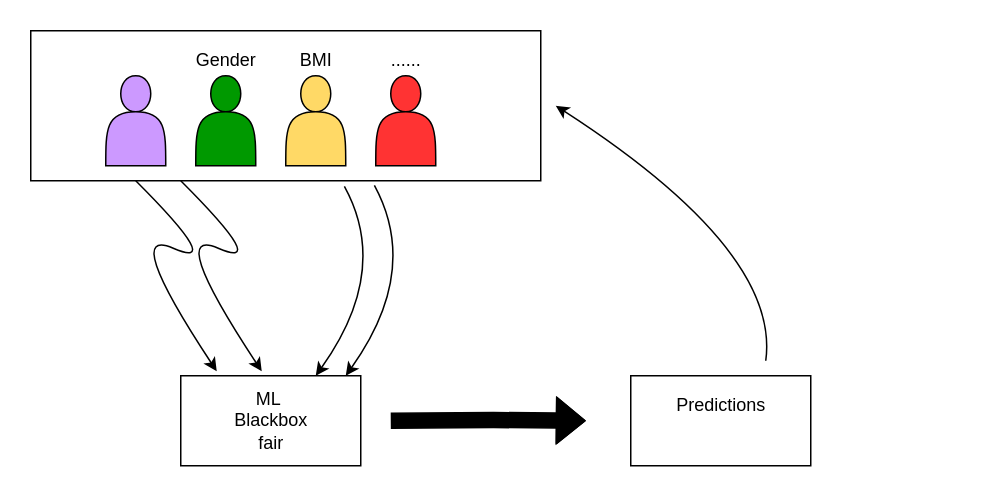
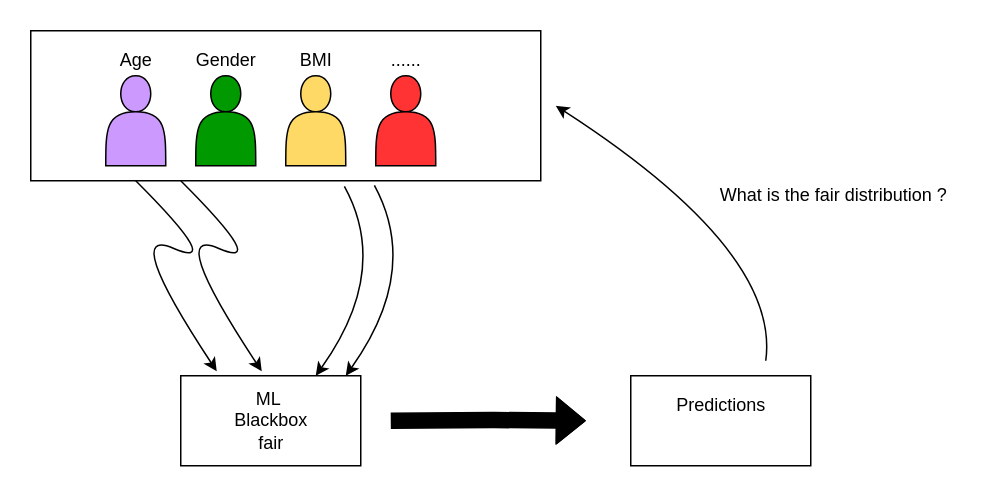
  <mxCell id="0" />
  <mxCell id="1" parent="0" />
  <mxCell id="2" value="" style="rounded=0;whiteSpace=wrap;html=1;" vertex="1" parent="1"><mxGeometry x="20" y="20" width="340" height="100" as="geometry" /></mxCell>
  <mxCell id="3" value="" style="rounded=0;whiteSpace=wrap;html=1;" vertex="1" parent="1"><mxGeometry x="120" y="250" width="120" height="60" as="geometry" /></mxCell>
  <mxCell id="4" value="" style="rounded=0;whiteSpace=wrap;html=1;" vertex="1" parent="1"><mxGeometry x="420" y="250" width="120" height="60" as="geometry" /></mxCell>
  <mxCell id="5" value="" style="curved=1;endArrow=classic;html=1;rounded=0;entryX=0.2;entryY=-0.05;entryDx=0;entryDy=0;entryPerimeter=0;" edge="1" parent="1" target="3"><mxGeometry width="50" height="50" relative="1" as="geometry"><mxPoint x="90" y="120" as="sourcePoint" /><mxPoint x="140" y="240" as="targetPoint" /><Array as="points"><mxPoint x="150" y="180" /><mxPoint x="80" y="150" /></Array></mxGeometry></mxCell>
  <mxCell id="6" value="" style="curved=1;endArrow=classic;html=1;rounded=0;entryX=0.2;entryY=-0.05;entryDx=0;entryDy=0;entryPerimeter=0;" edge="1" parent="1"><mxGeometry width="50" height="50" relative="1" as="geometry"><mxPoint x="120" y="120" as="sourcePoint" /><mxPoint x="174" y="247" as="targetPoint" /><Array as="points"><mxPoint x="180" y="180" /><mxPoint x="110" y="150" /></Array></mxGeometry></mxCell>
  <mxCell id="7" value="" style="curved=1;endArrow=classic;html=1;rounded=0;entryX=0.75;entryY=0;entryDx=0;entryDy=0;exitX=0.615;exitY=1.038;exitDx=0;exitDy=0;exitPerimeter=0;" edge="1" parent="1" source="2" target="3"><mxGeometry width="50" height="50" relative="1" as="geometry"><mxPoint x="270" y="150" as="sourcePoint" /><mxPoint x="324" y="277" as="targetPoint" /><Array as="points"><mxPoint x="260" y="180" /></Array></mxGeometry></mxCell>
  <mxCell id="8" value="" style="curved=1;endArrow=classic;html=1;rounded=0;entryX=0.75;entryY=0;entryDx=0;entryDy=0;exitX=0.615;exitY=1.038;exitDx=0;exitDy=0;exitPerimeter=0;" edge="1" parent="1"><mxGeometry width="50" height="50" relative="1" as="geometry"><mxPoint x="249.1" y="123.04" as="sourcePoint" /><mxPoint x="230" y="250" as="targetPoint" /><Array as="points"><mxPoint x="280" y="180" /></Array></mxGeometry></mxCell>
  <mxCell id="9" value="ML&amp;nbsp;&lt;br&gt;Blackbox&lt;br&gt;fair" style="text;html=1;resizable=0;autosize=1;align=center;verticalAlign=middle;points=[];fillColor=none;strokeColor=none;rounded=0;" vertex="1" parent="1"><mxGeometry x="150" y="255" width="60" height="50" as="geometry" /></mxCell>
  <mxCell id="10" value="Predictions" style="text;html=1;resizable=0;autosize=1;align=center;verticalAlign=middle;points=[];fillColor=none;strokeColor=none;rounded=0;" vertex="1" parent="1"><mxGeometry x="445" y="260" width="70" height="20" as="geometry" /></mxCell>
  <mxCell id="11" value="" style="shape=flexArrow;endArrow=classic;html=1;rounded=0;fillColor=#000000;" edge="1" parent="1"><mxGeometry width="50" height="50" relative="1" as="geometry"><mxPoint x="260" y="280" as="sourcePoint" /><mxPoint x="390" y="280" as="targetPoint" /><Array as="points"><mxPoint x="328.5" y="279.5" /></Array></mxGeometry></mxCell>
  <mxCell id="12" value="" style="shape=actor;whiteSpace=wrap;html=1;fillColor=#CC99FF;" vertex="1" parent="1"><mxGeometry x="70" y="50" width="40" height="60" as="geometry" /></mxCell>
  <mxCell id="13" value="" style="shape=actor;whiteSpace=wrap;html=1;fillColor=#009900;" vertex="1" parent="1"><mxGeometry x="130" y="50" width="40" height="60" as="geometry" /></mxCell>
  <mxCell id="14" value="" style="shape=actor;whiteSpace=wrap;html=1;fillColor=#FFD966;" vertex="1" parent="1"><mxGeometry x="190" y="50" width="40" height="60" as="geometry" /></mxCell>
  <mxCell id="15" value="" style="shape=actor;whiteSpace=wrap;html=1;fillColor=#FF3333;" vertex="1" parent="1"><mxGeometry x="250" y="50" width="40" height="60" as="geometry" /></mxCell>
  <mxCell id="16" value="" style="curved=1;endArrow=classic;html=1;rounded=0;" edge="1" parent="1"><mxGeometry width="50" height="50" relative="1" as="geometry"><mxPoint x="510" y="240" as="sourcePoint" /><mxPoint x="370" y="70" as="targetPoint" /><Array as="points"><mxPoint x="520" y="166.96" /></Array></mxGeometry></mxCell>
+ <mxCell id="17" value="What is the fair distribution ?" style="text;html=1;resizable=0;autosize=1;align=center;verticalAlign=middle;points=[];fillColor=none;strokeColor=none;rounded=0;" vertex="1" parent="1"><mxGeometry x="470" y="120" width="170" height="20" as="geometry" /></mxCell>
+ <mxCell id="18" value="Age" style="text;html=1;resizable=0;autosize=1;align=center;verticalAlign=middle;points=[];fillColor=none;strokeColor=none;rounded=0;" vertex="1" parent="1"><mxGeometry x="70" y="30" width="40" height="20" as="geometry" /></mxCell>
  <mxCell id="19" value="Gender" style="text;html=1;resizable=0;autosize=1;align=center;verticalAlign=middle;points=[];fillColor=none;strokeColor=none;rounded=0;" vertex="1" parent="1"><mxGeometry x="120" y="30" width="60" height="20" as="geometry" /></mxCell>
  <mxCell id="20" value="BMI" style="text;html=1;resizable=0;autosize=1;align=center;verticalAlign=middle;points=[];fillColor=none;strokeColor=none;rounded=0;" vertex="1" parent="1"><mxGeometry x="190" y="30" width="40" height="20" as="geometry" /></mxCell>
  <mxCell id="21" value="......" style="text;html=1;resizable=0;autosize=1;align=center;verticalAlign=middle;points=[];fillColor=none;strokeColor=none;rounded=0;" vertex="1" parent="1"><mxGeometry x="250" y="30" width="40" height="20" as="geometry" /></mxCell>
